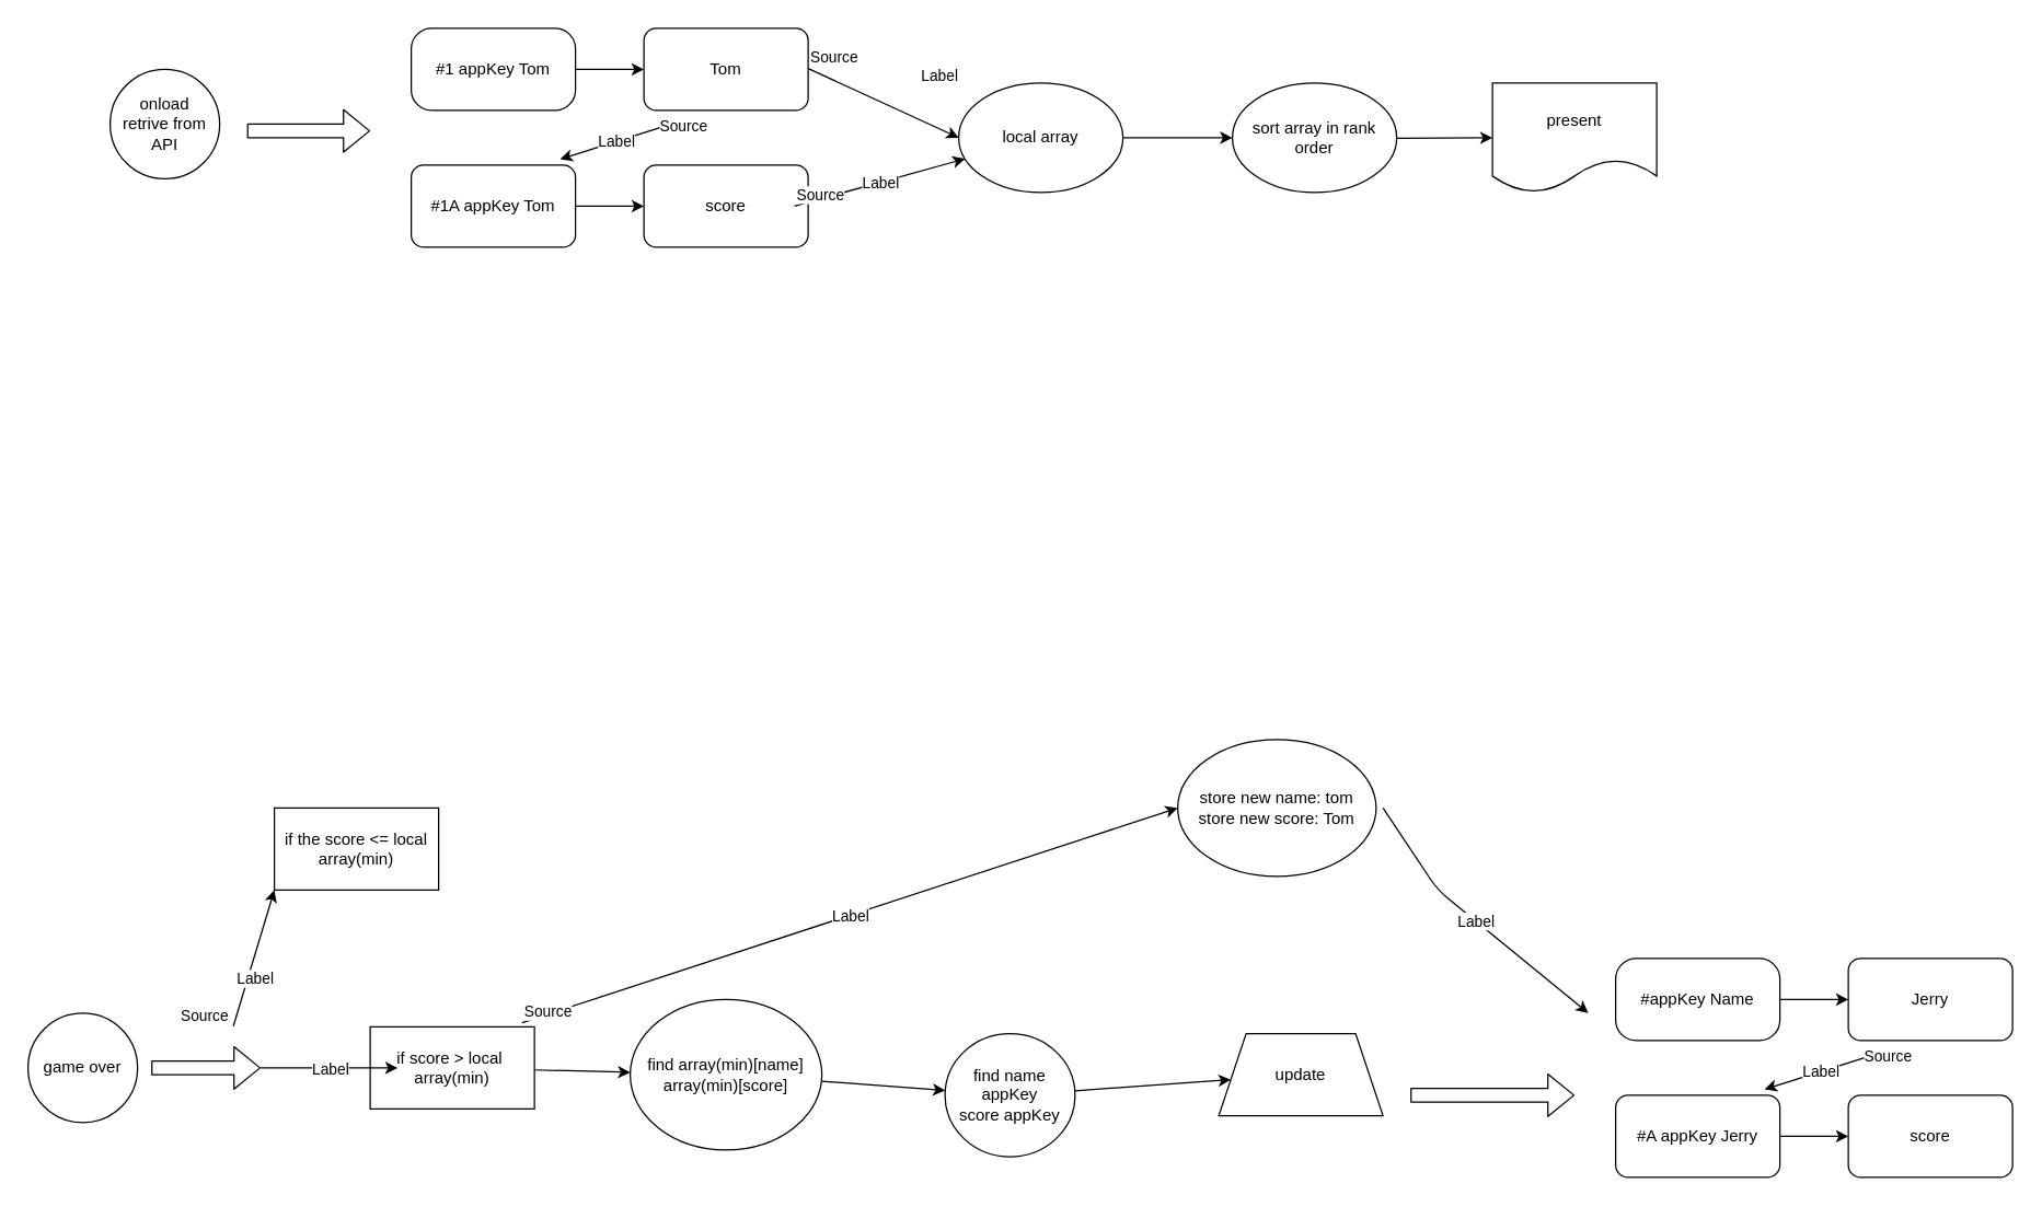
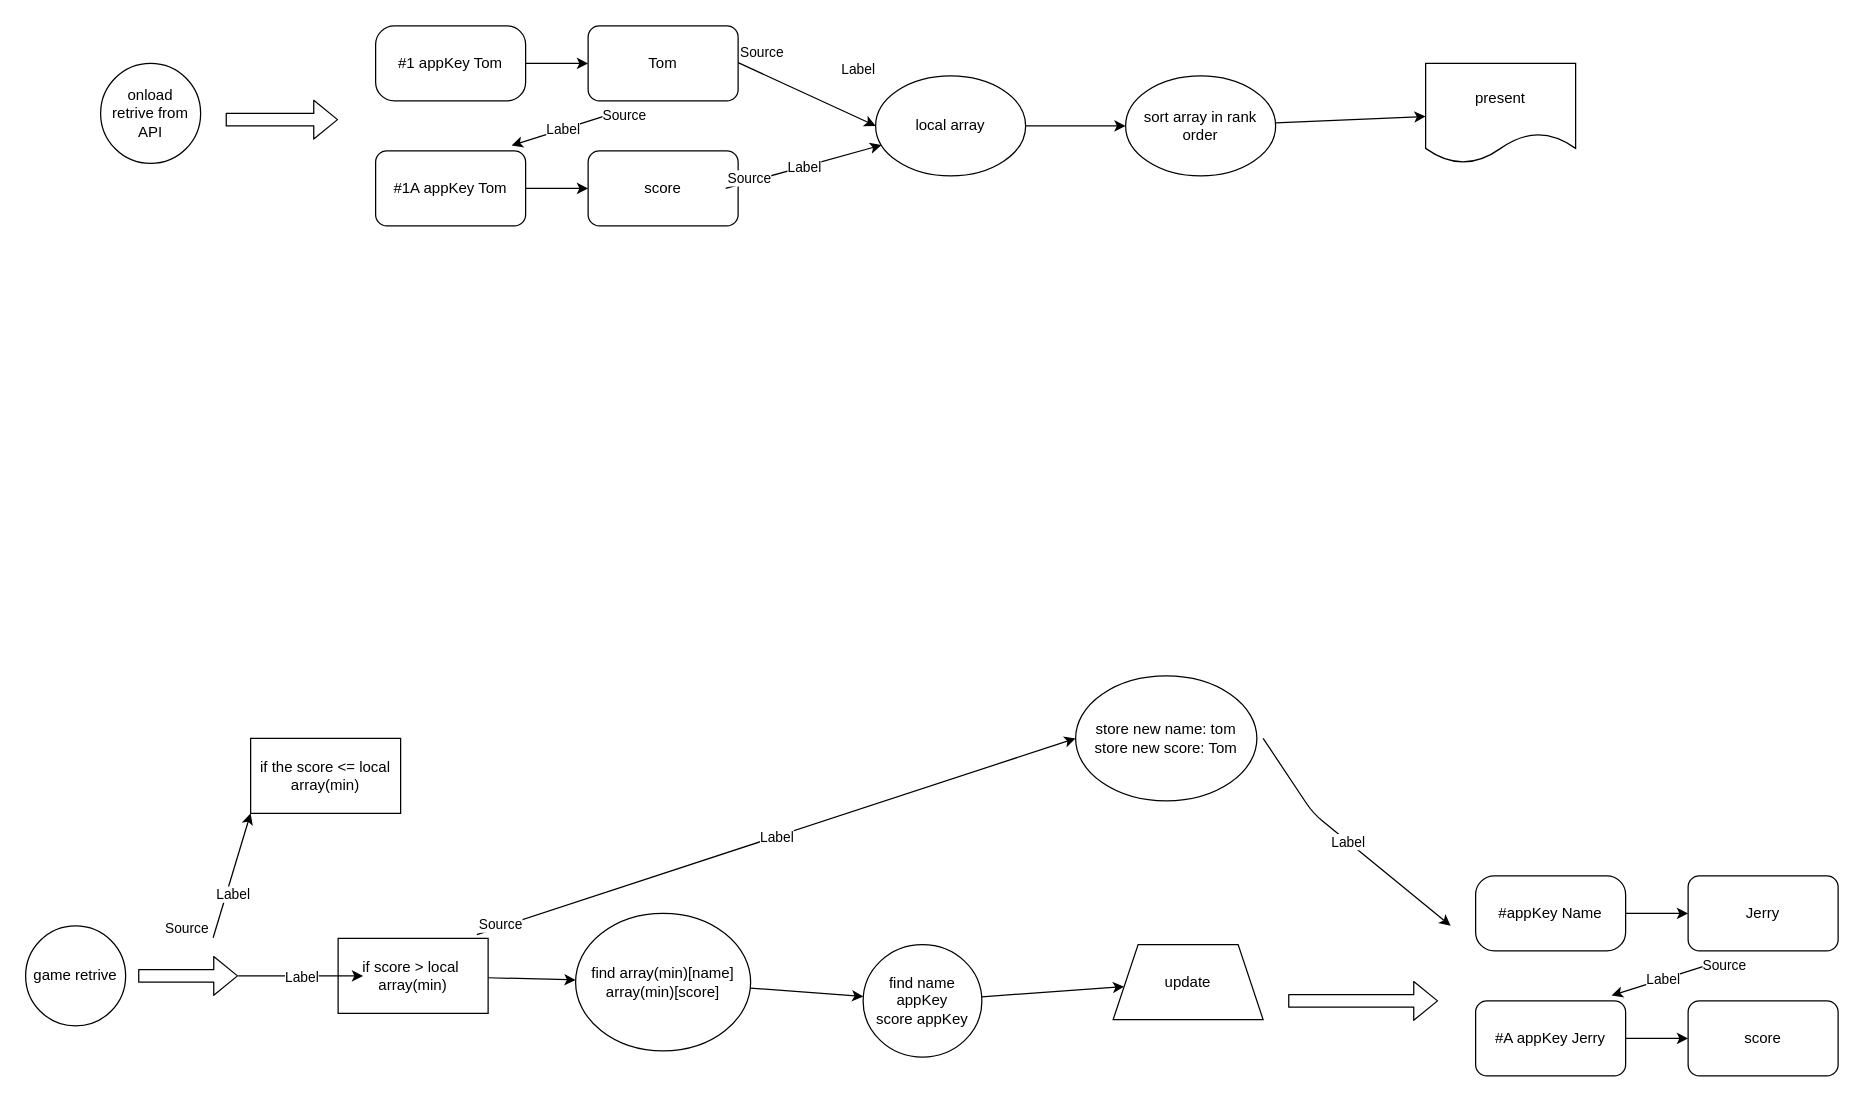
  <mxCell id="0" />
  <mxCell id="1" parent="0" />
  <mxCell id="2" style="edgeStyle=none;html=1;" edge="1" parent="1" source="3" target="4"><mxGeometry relative="1" as="geometry"><mxPoint x="1410" y="730" as="targetPoint" /></mxGeometry></mxCell>
  <mxCell id="3" value="#appKey Name&lt;div style=&quot;text-align: justify&quot;&gt;&lt;/div&gt;" style="rounded=1;whiteSpace=wrap;html=1;arcSize=25;direction=west;" vertex="1" parent="1"><mxGeometry x="1180" y="700" width="120" height="60" as="geometry" /></mxCell>
  <mxCell id="4" value="Jerry" style="rounded=1;whiteSpace=wrap;html=1;" vertex="1" parent="1"><mxGeometry x="1350" y="700" width="120" height="60" as="geometry" /></mxCell>
  <mxCell id="5" value="" style="edgeStyle=none;html=1;" edge="1" parent="1" source="6" target="7"><mxGeometry relative="1" as="geometry" /></mxCell>
  <mxCell id="6" value="#A appKey Jerry" style="rounded=1;whiteSpace=wrap;html=1;" vertex="1" parent="1"><mxGeometry x="1180" y="800" width="120" height="60" as="geometry" /></mxCell>
  <mxCell id="7" value="score" style="rounded=1;whiteSpace=wrap;html=1;" vertex="1" parent="1"><mxGeometry x="1350" y="800" width="120" height="60" as="geometry" /></mxCell>
  <mxCell id="8" value="" style="edgeStyle=none;html=1;" edge="1" parent="1" source="9" target="32"><mxGeometry relative="1" as="geometry" /></mxCell>
  <mxCell id="9" value="local array" style="ellipse;whiteSpace=wrap;html=1;" vertex="1" parent="1"><mxGeometry x="700" y="60" width="120" height="80" as="geometry" /></mxCell>
  <mxCell id="10" value="" style="endArrow=classic;html=1;entryX=0.907;entryY=-0.072;entryDx=0;entryDy=0;entryPerimeter=0;" edge="1" parent="1" target="6"><mxGeometry relative="1" as="geometry"><mxPoint x="1370" y="770" as="sourcePoint" /><mxPoint x="1570" y="710" as="targetPoint" /></mxGeometry></mxCell>
  <mxCell id="11" value="Label" style="edgeLabel;resizable=0;html=1;align=center;verticalAlign=middle;" connectable="0" vertex="1" parent="10"><mxGeometry relative="1" as="geometry" /></mxCell>
  <mxCell id="12" value="Source" style="edgeLabel;resizable=0;html=1;align=left;verticalAlign=bottom;" connectable="0" vertex="1" parent="10"><mxGeometry x="-1" relative="1" as="geometry"><mxPoint x="-10" y="10" as="offset" /></mxGeometry></mxCell>
- <mxCell id="13" value="present" style="shape=document;whiteSpace=wrap;html=1;boundedLbl=1;" vertex="1" parent="1"><mxGeometry x="1090" y="60" width="120" height="80" as="geometry" /></mxCell>
+ <mxCell id="13" value="present" style="shape=document;whiteSpace=wrap;html=1;boundedLbl=1;" vertex="1" parent="1"><mxGeometry x="1140" y="50" width="120" height="80" as="geometry" /></mxCell>
  <mxCell id="14" value="onload&lt;br&gt;retrive from API" style="ellipse;whiteSpace=wrap;html=1;aspect=fixed;" vertex="1" parent="1"><mxGeometry x="80" y="50" width="80" height="80" as="geometry" /></mxCell>
  <mxCell id="15" value="" style="shape=flexArrow;endArrow=classic;html=1;" edge="1" parent="1"><mxGeometry width="50" height="50" relative="1" as="geometry"><mxPoint x="180" y="95" as="sourcePoint" /><mxPoint x="270" y="95" as="targetPoint" /><Array as="points" /></mxGeometry></mxCell>
  <mxCell id="16" style="edgeStyle=none;html=1;" edge="1" parent="1" source="17" target="18"><mxGeometry relative="1" as="geometry"><mxPoint x="530" y="50" as="targetPoint" /></mxGeometry></mxCell>
  <mxCell id="17" value="#1 appKey Tom&lt;div style=&quot;text-align: justify&quot;&gt;&lt;/div&gt;" style="rounded=1;whiteSpace=wrap;html=1;arcSize=25;direction=west;" vertex="1" parent="1"><mxGeometry x="300" y="20" width="120" height="60" as="geometry" /></mxCell>
  <mxCell id="18" value="Tom" style="rounded=1;whiteSpace=wrap;html=1;" vertex="1" parent="1"><mxGeometry x="470" y="20" width="120" height="60" as="geometry" /></mxCell>
  <mxCell id="19" value="" style="edgeStyle=none;html=1;" edge="1" parent="1" source="20" target="21"><mxGeometry relative="1" as="geometry" /></mxCell>
  <mxCell id="20" value="#1A appKey Tom" style="rounded=1;whiteSpace=wrap;html=1;" vertex="1" parent="1"><mxGeometry x="300" y="120" width="120" height="60" as="geometry" /></mxCell>
  <mxCell id="21" value="score" style="rounded=1;whiteSpace=wrap;html=1;" vertex="1" parent="1"><mxGeometry x="470" y="120" width="120" height="60" as="geometry" /></mxCell>
  <mxCell id="22" value="" style="endArrow=classic;html=1;entryX=0.907;entryY=-0.072;entryDx=0;entryDy=0;entryPerimeter=0;" edge="1" parent="1" target="20"><mxGeometry relative="1" as="geometry"><mxPoint x="490" y="90" as="sourcePoint" /><mxPoint x="690" y="30" as="targetPoint" /></mxGeometry></mxCell>
  <mxCell id="23" value="Label" style="edgeLabel;resizable=0;html=1;align=center;verticalAlign=middle;" connectable="0" vertex="1" parent="22"><mxGeometry relative="1" as="geometry" /></mxCell>
  <mxCell id="24" value="Source" style="edgeLabel;resizable=0;html=1;align=left;verticalAlign=bottom;" connectable="0" vertex="1" parent="22"><mxGeometry x="-1" relative="1" as="geometry"><mxPoint x="-10" y="10" as="offset" /></mxGeometry></mxCell>
  <mxCell id="25" value="" style="endArrow=classic;html=1;entryX=0;entryY=0.5;entryDx=0;entryDy=0;" edge="1" parent="1" target="9"><mxGeometry relative="1" as="geometry"><mxPoint x="590" y="49.41" as="sourcePoint" /><mxPoint x="750" y="49.41" as="targetPoint" /></mxGeometry></mxCell>
  <mxCell id="26" value="Label" style="edgeLabel;resizable=0;html=1;align=center;verticalAlign=middle;" connectable="0" vertex="1" parent="25"><mxGeometry relative="1" as="geometry"><mxPoint x="40" y="-20" as="offset" /></mxGeometry></mxCell>
  <mxCell id="27" value="Source" style="edgeLabel;resizable=0;html=1;align=left;verticalAlign=bottom;" connectable="0" vertex="1" parent="25"><mxGeometry x="-1" relative="1" as="geometry" /></mxCell>
  <mxCell id="28" value="" style="endArrow=classic;html=1;" edge="1" parent="1" target="9"><mxGeometry relative="1" as="geometry"><mxPoint x="580" y="150" as="sourcePoint" /><mxPoint x="740" y="150" as="targetPoint" /></mxGeometry></mxCell>
  <mxCell id="29" value="Label" style="edgeLabel;resizable=0;html=1;align=center;verticalAlign=middle;" connectable="0" vertex="1" parent="28"><mxGeometry relative="1" as="geometry" /></mxCell>
  <mxCell id="30" value="Source" style="edgeLabel;resizable=0;html=1;align=left;verticalAlign=bottom;" connectable="0" vertex="1" parent="28"><mxGeometry x="-1" relative="1" as="geometry" /></mxCell>
  <mxCell id="31" value="" style="edgeStyle=none;html=1;" edge="1" parent="1" source="32" target="13"><mxGeometry relative="1" as="geometry" /></mxCell>
  <mxCell id="32" value="sort array in rank order" style="ellipse;whiteSpace=wrap;html=1;" vertex="1" parent="1"><mxGeometry x="900" y="60" width="120" height="80" as="geometry" /></mxCell>
- <mxCell id="33" value="game over" style="ellipse;whiteSpace=wrap;html=1;aspect=fixed;" vertex="1" parent="1"><mxGeometry x="20" y="740" width="80" height="80" as="geometry" /></mxCell>
+ <mxCell id="33" value="game retrive" style="ellipse;whiteSpace=wrap;html=1;aspect=fixed;" vertex="1" parent="1"><mxGeometry x="20" y="740" width="80" height="80" as="geometry" /></mxCell>
  <mxCell id="34" value="" style="shape=flexArrow;endArrow=classic;html=1;" edge="1" parent="1"><mxGeometry width="50" height="50" relative="1" as="geometry"><mxPoint x="110" y="780" as="sourcePoint" /><mxPoint x="190" y="780" as="targetPoint" /></mxGeometry></mxCell>
  <mxCell id="35" value="if the score &amp;lt;= local array(min)" style="rounded=0;whiteSpace=wrap;html=1;" vertex="1" parent="1"><mxGeometry x="200" y="590" width="120" height="60" as="geometry" /></mxCell>
  <mxCell id="36" value="" style="endArrow=classic;html=1;entryX=0;entryY=1;entryDx=0;entryDy=0;" edge="1" parent="1" target="35"><mxGeometry relative="1" as="geometry"><mxPoint x="170" y="749.5" as="sourcePoint" /><mxPoint x="330" y="749.5" as="targetPoint" /></mxGeometry></mxCell>
  <mxCell id="37" value="Label" style="edgeLabel;resizable=0;html=1;align=center;verticalAlign=middle;" connectable="0" vertex="1" parent="36"><mxGeometry relative="1" as="geometry"><mxPoint y="15" as="offset" /></mxGeometry></mxCell>
  <mxCell id="38" value="Source" style="edgeLabel;resizable=0;html=1;align=left;verticalAlign=bottom;" connectable="0" vertex="1" parent="36"><mxGeometry x="-1" relative="1" as="geometry"><mxPoint x="-40" as="offset" /></mxGeometry></mxCell>
  <mxCell id="39" value="" style="edgeStyle=none;html=1;" edge="1" parent="1" source="40" target="44"><mxGeometry relative="1" as="geometry" /></mxCell>
  <mxCell id="40" value="if score &amp;gt; local&amp;nbsp; array(min)" style="rounded=0;whiteSpace=wrap;html=1;" vertex="1" parent="1"><mxGeometry x="270" y="750" width="120" height="60" as="geometry" /></mxCell>
  <mxCell id="41" value="" style="endArrow=classic;html=1;" edge="1" parent="1"><mxGeometry relative="1" as="geometry"><mxPoint x="190" y="780" as="sourcePoint" /><mxPoint x="290" y="780" as="targetPoint" /></mxGeometry></mxCell>
  <mxCell id="42" value="Label" style="edgeLabel;resizable=0;html=1;align=center;verticalAlign=middle;" connectable="0" vertex="1" parent="41"><mxGeometry relative="1" as="geometry" /></mxCell>
  <mxCell id="43" value="" style="edgeStyle=none;html=1;" edge="1" parent="1" source="44" target="46"><mxGeometry relative="1" as="geometry" /></mxCell>
  <mxCell id="44" value="find array(min)[name]&lt;br&gt;array(min)[score]" style="ellipse;whiteSpace=wrap;html=1;" vertex="1" parent="1"><mxGeometry x="460" y="730" width="140" height="110" as="geometry" /></mxCell>
  <mxCell id="45" value="" style="edgeStyle=none;html=1;" edge="1" parent="1" source="46" target="47"><mxGeometry relative="1" as="geometry" /></mxCell>
  <mxCell id="46" value="find name appKey&lt;br&gt;score appKey" style="ellipse;whiteSpace=wrap;html=1;" vertex="1" parent="1"><mxGeometry x="690" y="755" width="95" height="90" as="geometry" /></mxCell>
  <mxCell id="47" value="update" style="shape=trapezoid;perimeter=trapezoidPerimeter;whiteSpace=wrap;html=1;fixedSize=1;" vertex="1" parent="1"><mxGeometry x="890" y="755" width="120" height="60" as="geometry" /></mxCell>
  <mxCell id="48" value="store new name: tom&lt;br&gt;store new score: Tom" style="ellipse;whiteSpace=wrap;html=1;" vertex="1" parent="1"><mxGeometry x="860" y="540" width="145" height="100" as="geometry" /></mxCell>
  <mxCell id="49" value="" style="endArrow=classic;html=1;exitX=0.925;exitY=-0.05;exitDx=0;exitDy=0;exitPerimeter=0;entryX=0;entryY=0.5;entryDx=0;entryDy=0;" edge="1" parent="1" source="40" target="48"><mxGeometry relative="1" as="geometry"><mxPoint x="610" y="649" as="sourcePoint" /><mxPoint x="770" y="649" as="targetPoint" /></mxGeometry></mxCell>
  <mxCell id="50" value="Label" style="edgeLabel;resizable=0;html=1;align=center;verticalAlign=middle;" connectable="0" vertex="1" parent="49"><mxGeometry relative="1" as="geometry" /></mxCell>
  <mxCell id="51" value="Source" style="edgeLabel;resizable=0;html=1;align=left;verticalAlign=bottom;" connectable="0" vertex="1" parent="49"><mxGeometry x="-1" relative="1" as="geometry" /></mxCell>
  <mxCell id="52" value="" style="endArrow=classic;html=1;" edge="1" parent="1"><mxGeometry relative="1" as="geometry"><mxPoint x="1010" y="590" as="sourcePoint" /><mxPoint x="1160" y="740" as="targetPoint" /><Array as="points"><mxPoint x="1050" y="650" /></Array></mxGeometry></mxCell>
  <mxCell id="53" value="Label" style="edgeLabel;resizable=0;html=1;align=center;verticalAlign=middle;" connectable="0" vertex="1" parent="52"><mxGeometry relative="1" as="geometry" /></mxCell>
  <mxCell id="54" value="" style="shape=flexArrow;endArrow=classic;html=1;" edge="1" parent="1"><mxGeometry width="50" height="50" relative="1" as="geometry"><mxPoint x="1030" y="800" as="sourcePoint" /><mxPoint x="1150" y="800" as="targetPoint" /></mxGeometry></mxCell>
